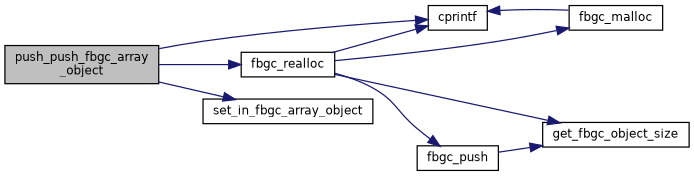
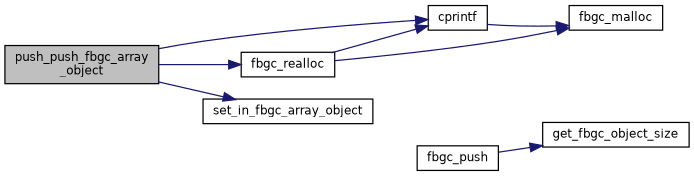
  digraph {
    rankdir=LR
    node [color=black fillcolor=white fontname=Helvetica fontsize=10 shape=record style=filled]
    edge [color=midnightblue fontname=Helvetica fontsize=10 labelfontname=Helvetica labelfontsize=10 style=solid]
    n1 [fillcolor=grey75 fontcolor=black height=0.2 label="push_push_fbgc_array\l_object" width=0.4]
    n2 [height=0.2 label=cprintf width=0.4]
    n3 [height=0.2 label=fbgc_realloc width=0.4]
    n4 [height=0.2 label=set_in_fbgc_array_object width=0.4]
    n5 [height=0.2 label=fbgc_malloc width=0.4]
    n6 [height=0.2 label=get_fbgc_object_size width=0.4]
    n7 [height=0.2 label=fbgc_push width=0.4]
    n1 -> n2
    n1 -> n3
    n1 -> n4
    n3 -> n2
    n3 -> n5
-   n3 -> n6
-   n3 -> n7
-   n5 -> n2
+   n2 -> n5
    n7 -> n6
  }
